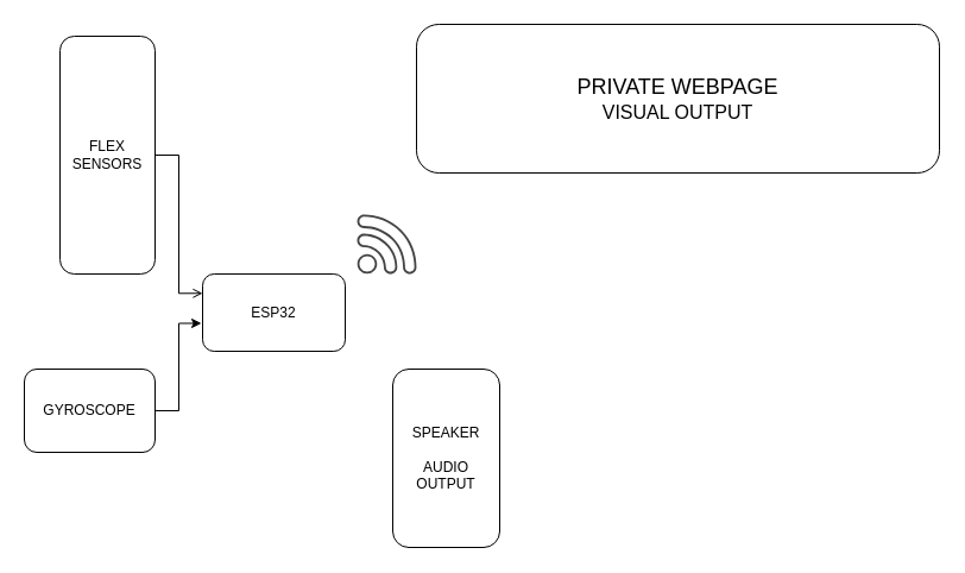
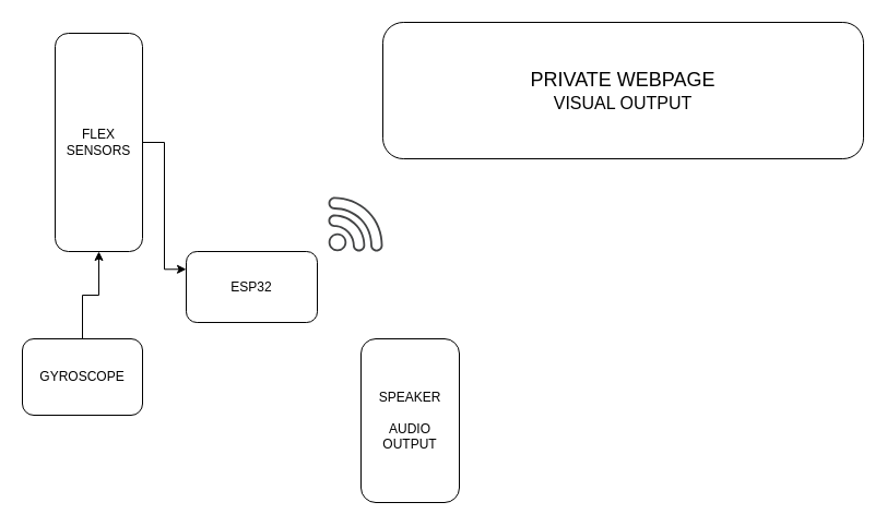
  <mxCell id="0" />
  <mxCell id="1" parent="0" />
  <mxCell id="2" value="ESP32" style="rounded=1;whiteSpace=wrap;html=1;" vertex="1" parent="1"><mxGeometry x="170" y="230" width="120" height="65" as="geometry" /></mxCell>
- <mxCell id="3" style="edgeStyle=orthogonalEdgeStyle;rounded=0;orthogonalLoop=1;jettySize=auto;html=1;exitX=1;exitY=0.5;exitDx=0;exitDy=0;entryX=0;entryY=0.25;entryDx=0;entryDy=0;endArrow=open;" edge="1" parent="1" source="4" target="2"><mxGeometry relative="1" as="geometry" /></mxCell>
+ <mxCell id="3" style="edgeStyle=orthogonalEdgeStyle;rounded=0;orthogonalLoop=1;jettySize=auto;html=1;exitX=1;exitY=0.5;exitDx=0;exitDy=0;entryX=0;entryY=0.25;entryDx=0;entryDy=0;" edge="1" parent="1" source="4" target="2"><mxGeometry relative="1" as="geometry" /></mxCell>
  <mxCell id="4" value="FLEX&lt;div&gt;SENSORS&lt;/div&gt;" style="rounded=1;whiteSpace=wrap;html=1;" vertex="1" parent="1"><mxGeometry x="50" y="30" width="80" height="200" as="geometry" /></mxCell>
  <mxCell id="5" value="GYROSCOPE" style="rounded=1;whiteSpace=wrap;html=1;" vertex="1" parent="1"><mxGeometry x="20" y="310" width="110" height="70" as="geometry" /></mxCell>
- <mxCell id="6" style="edgeStyle=orthogonalEdgeStyle;rounded=0;orthogonalLoop=1;jettySize=auto;html=1;entryX=-0.008;entryY=0.638;entryDx=0;entryDy=0;entryPerimeter=0;" edge="1" parent="1" source="5" target="2"><mxGeometry relative="1" as="geometry" /></mxCell>
+ <mxCell id="6" style="edgeStyle=orthogonalEdgeStyle;rounded=0;orthogonalLoop=1;jettySize=auto;html=1;" edge="1" parent="1" source="5" target="4"><mxGeometry relative="1" as="geometry" /></mxCell>
  <mxCell id="7" value="SPEAKER&lt;div&gt;&lt;br&gt;&lt;div&gt;AUDIO OUTPUT&lt;/div&gt;&lt;/div&gt;" style="rounded=1;whiteSpace=wrap;html=1;" vertex="1" parent="1"><mxGeometry x="330" y="310" width="90" height="150" as="geometry" /></mxCell>
  <mxCell id="8" value="&lt;font style=&quot;font-size: 18px;&quot;&gt;PRIVATE WEBPAGE&lt;/font&gt;&lt;div&gt;&lt;font size=&quot;3&quot;&gt;VISUAL OUTPUT&lt;/font&gt;&lt;/div&gt;" style="rounded=1;whiteSpace=wrap;html=1;" vertex="1" parent="1"><mxGeometry x="350" y="20" width="440" height="125" as="geometry" /></mxCell>
  <mxCell id="9" value="" style="sketch=0;pointerEvents=1;shadow=0;dashed=0;html=1;strokeColor=none;fillColor=#434445;aspect=fixed;labelPosition=center;verticalLabelPosition=bottom;verticalAlign=top;align=center;outlineConnect=0;shape=mxgraph.vvd.wi_fi;" vertex="1" parent="1"><mxGeometry x="300" y="180" width="50" height="50" as="geometry" /></mxCell>
